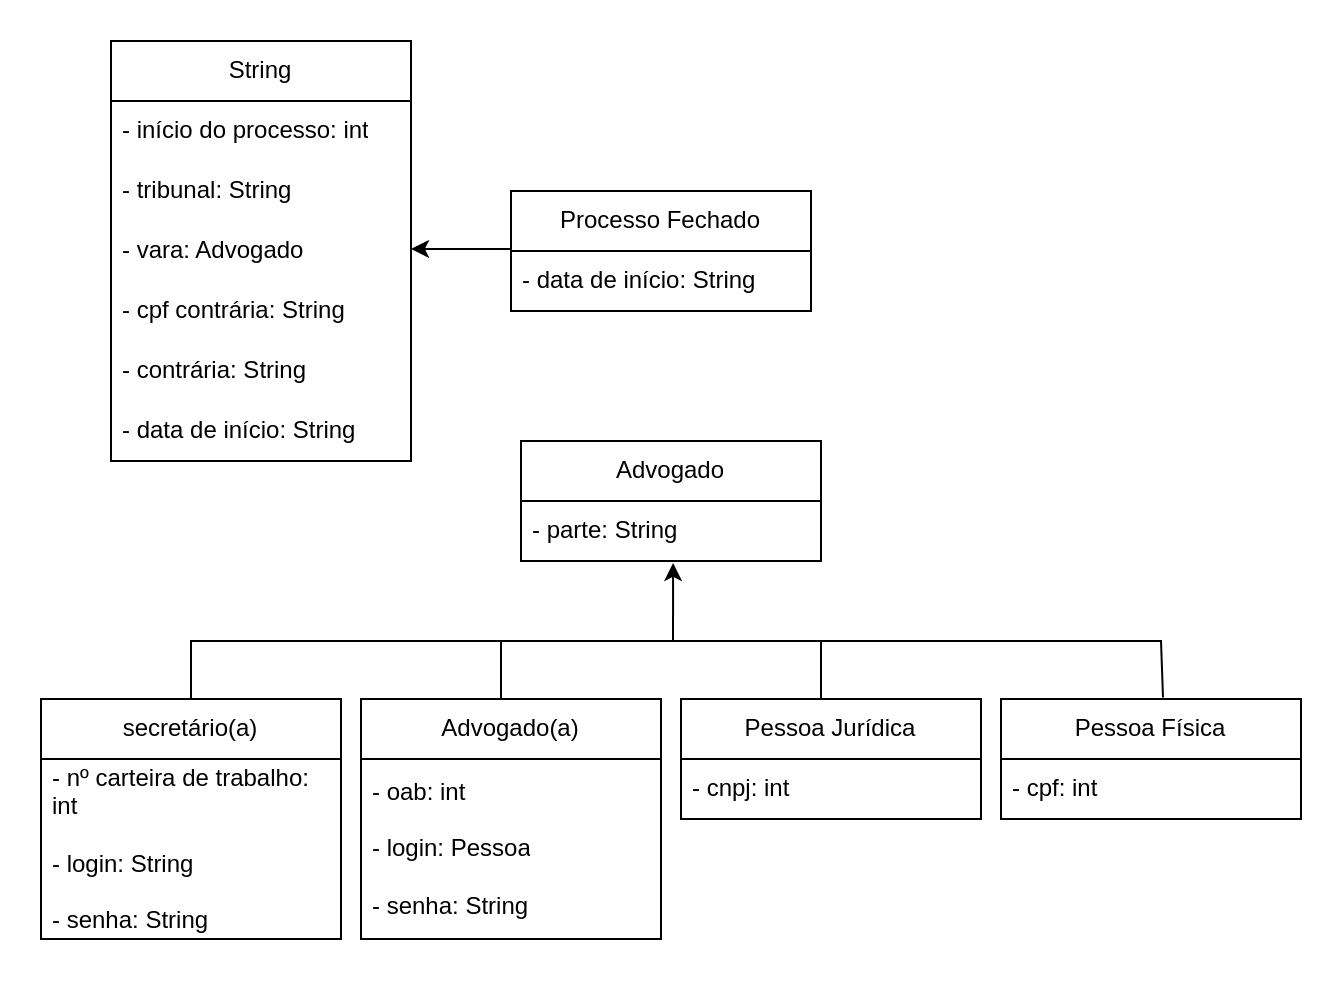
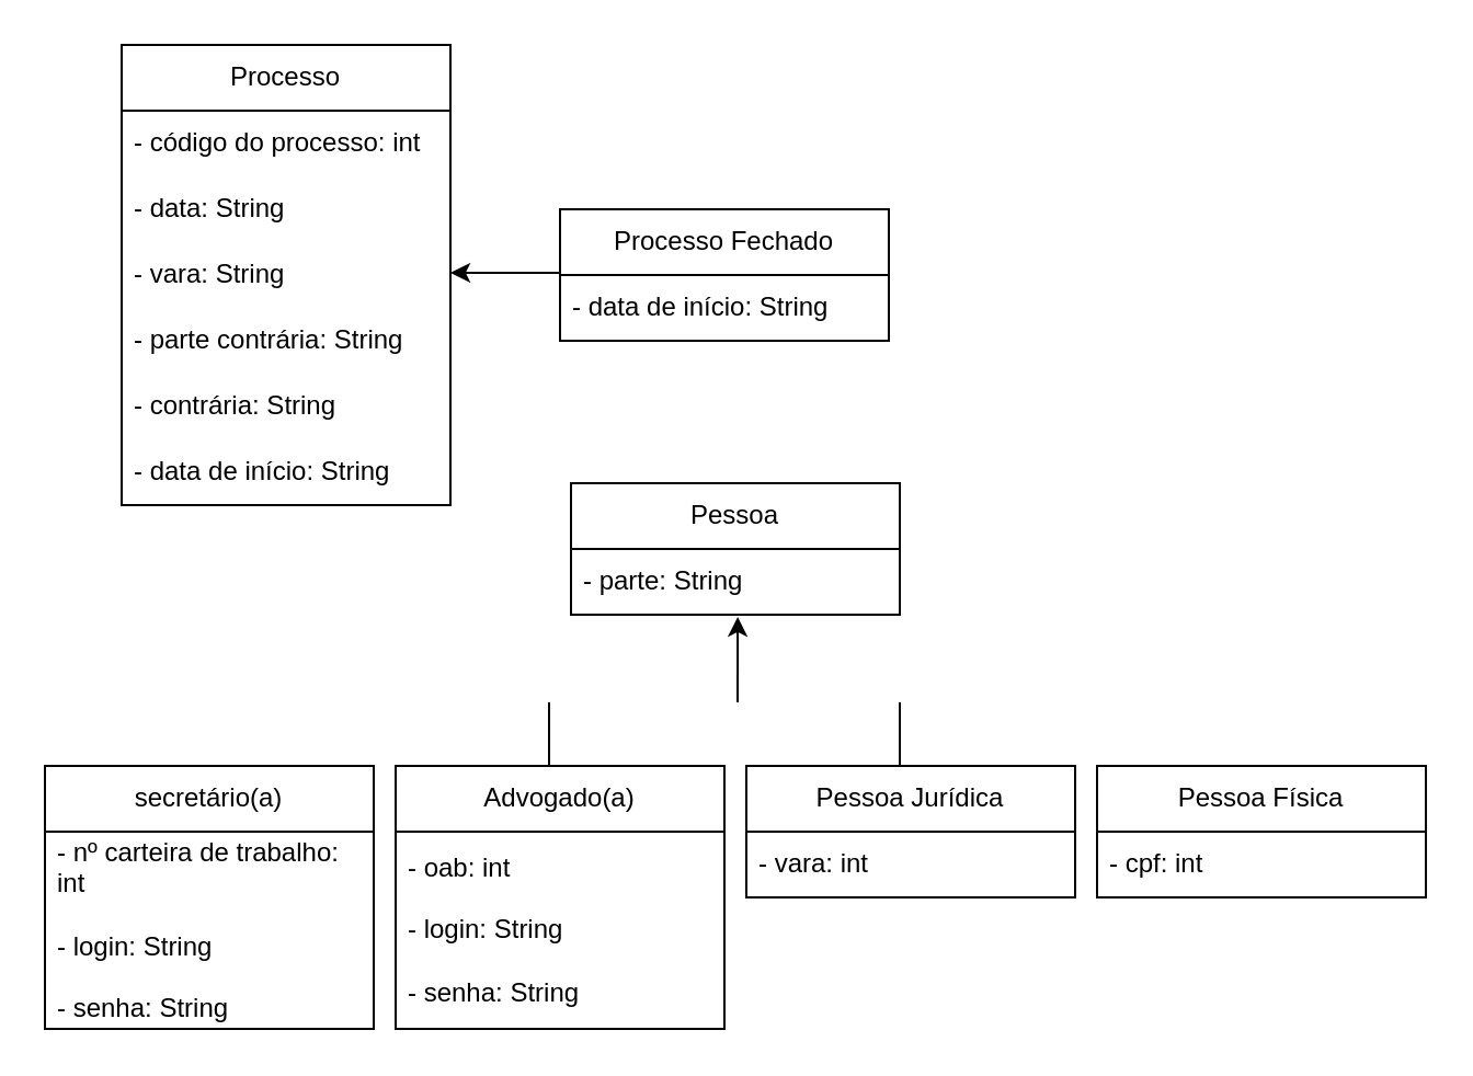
  <mxCell id="0" />
  <mxCell id="1" parent="0" />
- <mxCell id="2" value="Advogado" style="swimlane;fontStyle=0;childLayout=stackLayout;horizontal=1;startSize=30;horizontalStack=0;resizeParent=1;resizeParentMax=0;resizeLast=0;collapsible=1;marginBottom=0;whiteSpace=wrap;html=1;" vertex="1" parent="1"><mxGeometry x="260" y="220" width="150" height="60" as="geometry" /></mxCell>
+ <mxCell id="2" value="Pessoa" style="swimlane;fontStyle=0;childLayout=stackLayout;horizontal=1;startSize=30;horizontalStack=0;resizeParent=1;resizeParentMax=0;resizeLast=0;collapsible=1;marginBottom=0;whiteSpace=wrap;html=1;" vertex="1" parent="1"><mxGeometry x="260" y="220" width="150" height="60" as="geometry" /></mxCell>
  <mxCell id="3" value="- parte: String" style="text;strokeColor=none;fillColor=none;align=left;verticalAlign=middle;spacingLeft=4;spacingRight=4;overflow=hidden;points=[[0,0.5],[1,0.5]];portConstraint=eastwest;rotatable=0;whiteSpace=wrap;html=1;" vertex="1" parent="2"><mxGeometry y="30" width="150" height="30" as="geometry" /></mxCell>
  <mxCell id="4" value="Pessoa Física" style="swimlane;fontStyle=0;childLayout=stackLayout;horizontal=1;startSize=30;horizontalStack=0;resizeParent=1;resizeParentMax=0;resizeLast=0;collapsible=1;marginBottom=0;whiteSpace=wrap;html=1;" vertex="1" parent="1"><mxGeometry x="500" y="349" width="150" height="60" as="geometry" /></mxCell>
  <mxCell id="5" value="- cpf: int" style="text;strokeColor=none;fillColor=none;align=left;verticalAlign=middle;spacingLeft=4;spacingRight=4;overflow=hidden;points=[[0,0.5],[1,0.5]];portConstraint=eastwest;rotatable=0;whiteSpace=wrap;html=1;" vertex="1" parent="4"><mxGeometry y="30" width="150" height="30" as="geometry" /></mxCell>
  <mxCell id="6" value="Pessoa Jurídica" style="swimlane;fontStyle=0;childLayout=stackLayout;horizontal=1;startSize=30;horizontalStack=0;resizeParent=1;resizeParentMax=0;resizeLast=0;collapsible=1;marginBottom=0;whiteSpace=wrap;html=1;" vertex="1" parent="1"><mxGeometry x="340" y="349" width="150" height="60" as="geometry" /></mxCell>
- <mxCell id="7" value="- cnpj: int" style="text;strokeColor=none;fillColor=none;align=left;verticalAlign=middle;spacingLeft=4;spacingRight=4;overflow=hidden;points=[[0,0.5],[1,0.5]];portConstraint=eastwest;rotatable=0;whiteSpace=wrap;html=1;" vertex="1" parent="6"><mxGeometry y="30" width="150" height="30" as="geometry" /></mxCell>
+ <mxCell id="7" value="- vara: int" style="text;strokeColor=none;fillColor=none;align=left;verticalAlign=middle;spacingLeft=4;spacingRight=4;overflow=hidden;points=[[0,0.5],[1,0.5]];portConstraint=eastwest;rotatable=0;whiteSpace=wrap;html=1;" vertex="1" parent="6"><mxGeometry y="30" width="150" height="30" as="geometry" /></mxCell>
  <mxCell id="8" value="Advogado(a)" style="swimlane;fontStyle=0;childLayout=stackLayout;horizontal=1;startSize=30;horizontalStack=0;resizeParent=1;resizeParentMax=0;resizeLast=0;collapsible=1;marginBottom=0;whiteSpace=wrap;html=1;" vertex="1" parent="1"><mxGeometry x="180" y="349" width="150" height="120" as="geometry" /></mxCell>
- <mxCell id="9" value="- oab: int&lt;br&gt;&lt;br&gt;- login: Pessoa&lt;br&gt;&lt;br&gt;- senha: String" style="text;strokeColor=none;fillColor=none;align=left;verticalAlign=middle;spacingLeft=4;spacingRight=4;overflow=hidden;points=[[0,0.5],[1,0.5]];portConstraint=eastwest;rotatable=0;whiteSpace=wrap;html=1;" vertex="1" parent="8"><mxGeometry y="30" width="150" height="90" as="geometry" /></mxCell>
+ <mxCell id="9" value="- oab: int&lt;br&gt;&lt;br&gt;- login: String&lt;br&gt;&lt;br&gt;- senha: String" style="text;strokeColor=none;fillColor=none;align=left;verticalAlign=middle;spacingLeft=4;spacingRight=4;overflow=hidden;points=[[0,0.5],[1,0.5]];portConstraint=eastwest;rotatable=0;whiteSpace=wrap;html=1;" vertex="1" parent="8"><mxGeometry y="30" width="150" height="90" as="geometry" /></mxCell>
  <mxCell id="10" value="secretário(a)" style="swimlane;fontStyle=0;childLayout=stackLayout;horizontal=1;startSize=30;horizontalStack=0;resizeParent=1;resizeParentMax=0;resizeLast=0;collapsible=1;marginBottom=0;whiteSpace=wrap;html=1;" vertex="1" parent="1"><mxGeometry x="20" y="349" width="150" height="120" as="geometry" /></mxCell>
  <mxCell id="11" value="- nº carteira de trabalho: int&lt;br&gt;&lt;br&gt;- login: String&lt;br&gt;&lt;br&gt;- senha: String" style="text;strokeColor=none;fillColor=none;align=left;verticalAlign=middle;spacingLeft=4;spacingRight=4;overflow=hidden;points=[[0,0.5],[1,0.5]];portConstraint=eastwest;rotatable=0;whiteSpace=wrap;html=1;" vertex="1" parent="10"><mxGeometry y="30" width="150" height="90" as="geometry" /></mxCell>
- <mxCell id="12" value="" style="endArrow=none;html=1;rounded=0;exitX=0.5;exitY=0;exitDx=0;exitDy=0;entryX=0.54;entryY=-0.013;entryDx=0;entryDy=0;entryPerimeter=0;" edge="1" parent="1" source="10" target="4"><mxGeometry width="50" height="50" relative="1" as="geometry"><mxPoint x="90" y="340" as="sourcePoint" /><mxPoint x="570" y="340" as="targetPoint" /><Array as="points"><mxPoint x="95" y="320" /><mxPoint x="250" y="320" /><mxPoint x="470" y="320" /><mxPoint x="580" y="320" /></Array></mxGeometry></mxCell>
  <mxCell id="13" value="" style="endArrow=none;html=1;rounded=0;exitX=0.5;exitY=0;exitDx=0;exitDy=0;" edge="1" parent="1"><mxGeometry width="50" height="50" relative="1" as="geometry"><mxPoint x="410" y="349" as="sourcePoint" /><mxPoint x="410" y="320" as="targetPoint" /><Array as="points" /></mxGeometry></mxCell>
  <mxCell id="14" value="" style="endArrow=none;html=1;rounded=0;" edge="1" parent="1"><mxGeometry width="50" height="50" relative="1" as="geometry"><mxPoint x="250" y="349" as="sourcePoint" /><mxPoint x="250" y="320" as="targetPoint" /></mxGeometry></mxCell>
  <mxCell id="15" value="" style="endArrow=classic;html=1;rounded=0;entryX=0.507;entryY=1.033;entryDx=0;entryDy=0;entryPerimeter=0;" edge="1" parent="1" target="3"><mxGeometry width="50" height="50" relative="1" as="geometry"><mxPoint x="336" y="320" as="sourcePoint" /><mxPoint x="380" y="270" as="targetPoint" /></mxGeometry></mxCell>
- <mxCell id="16" value="String" style="swimlane;fontStyle=0;childLayout=stackLayout;horizontal=1;startSize=30;horizontalStack=0;resizeParent=1;resizeParentMax=0;resizeLast=0;collapsible=1;marginBottom=0;whiteSpace=wrap;html=1;" vertex="1" parent="1"><mxGeometry x="55" y="20" width="150" height="210" as="geometry" /></mxCell>
- <mxCell id="17" value="- início do processo: int" style="text;strokeColor=none;fillColor=none;align=left;verticalAlign=middle;spacingLeft=4;spacingRight=4;overflow=hidden;points=[[0,0.5],[1,0.5]];portConstraint=eastwest;rotatable=0;whiteSpace=wrap;html=1;" vertex="1" parent="16"><mxGeometry y="30" width="150" height="30" as="geometry" /></mxCell>
- <mxCell id="18" value="- tribunal: String" style="text;strokeColor=none;fillColor=none;align=left;verticalAlign=middle;spacingLeft=4;spacingRight=4;overflow=hidden;points=[[0,0.5],[1,0.5]];portConstraint=eastwest;rotatable=0;whiteSpace=wrap;html=1;" vertex="1" parent="16"><mxGeometry y="60" width="150" height="30" as="geometry" /></mxCell>
- <mxCell id="19" value="- vara: Advogado" style="text;strokeColor=none;fillColor=none;align=left;verticalAlign=middle;spacingLeft=4;spacingRight=4;overflow=hidden;points=[[0,0.5],[1,0.5]];portConstraint=eastwest;rotatable=0;whiteSpace=wrap;html=1;" vertex="1" parent="16"><mxGeometry y="90" width="150" height="30" as="geometry" /></mxCell>
- <mxCell id="20" value="- cpf contrária: String" style="text;strokeColor=none;fillColor=none;align=left;verticalAlign=middle;spacingLeft=4;spacingRight=4;overflow=hidden;points=[[0,0.5],[1,0.5]];portConstraint=eastwest;rotatable=0;whiteSpace=wrap;html=1;" vertex="1" parent="16"><mxGeometry y="120" width="150" height="30" as="geometry" /></mxCell>
+ <mxCell id="16" value="Processo" style="swimlane;fontStyle=0;childLayout=stackLayout;horizontal=1;startSize=30;horizontalStack=0;resizeParent=1;resizeParentMax=0;resizeLast=0;collapsible=1;marginBottom=0;whiteSpace=wrap;html=1;" vertex="1" parent="1"><mxGeometry x="55" y="20" width="150" height="210" as="geometry" /></mxCell>
+ <mxCell id="17" value="- código do processo: int" style="text;strokeColor=none;fillColor=none;align=left;verticalAlign=middle;spacingLeft=4;spacingRight=4;overflow=hidden;points=[[0,0.5],[1,0.5]];portConstraint=eastwest;rotatable=0;whiteSpace=wrap;html=1;" vertex="1" parent="16"><mxGeometry y="30" width="150" height="30" as="geometry" /></mxCell>
+ <mxCell id="18" value="- data: String" style="text;strokeColor=none;fillColor=none;align=left;verticalAlign=middle;spacingLeft=4;spacingRight=4;overflow=hidden;points=[[0,0.5],[1,0.5]];portConstraint=eastwest;rotatable=0;whiteSpace=wrap;html=1;" vertex="1" parent="16"><mxGeometry y="60" width="150" height="30" as="geometry" /></mxCell>
+ <mxCell id="19" value="- vara: String" style="text;strokeColor=none;fillColor=none;align=left;verticalAlign=middle;spacingLeft=4;spacingRight=4;overflow=hidden;points=[[0,0.5],[1,0.5]];portConstraint=eastwest;rotatable=0;whiteSpace=wrap;html=1;" vertex="1" parent="16"><mxGeometry y="90" width="150" height="30" as="geometry" /></mxCell>
+ <mxCell id="20" value="- parte contrária: String" style="text;strokeColor=none;fillColor=none;align=left;verticalAlign=middle;spacingLeft=4;spacingRight=4;overflow=hidden;points=[[0,0.5],[1,0.5]];portConstraint=eastwest;rotatable=0;whiteSpace=wrap;html=1;" vertex="1" parent="16"><mxGeometry y="120" width="150" height="30" as="geometry" /></mxCell>
  <mxCell id="21" value="- contrária: String" style="text;strokeColor=none;fillColor=none;align=left;verticalAlign=middle;spacingLeft=4;spacingRight=4;overflow=hidden;points=[[0,0.5],[1,0.5]];portConstraint=eastwest;rotatable=0;whiteSpace=wrap;html=1;" vertex="1" parent="16"><mxGeometry y="150" width="150" height="30" as="geometry" /></mxCell>
  <mxCell id="22" value="- data de início: String" style="text;strokeColor=none;fillColor=none;align=left;verticalAlign=middle;spacingLeft=4;spacingRight=4;overflow=hidden;points=[[0,0.5],[1,0.5]];portConstraint=eastwest;rotatable=0;whiteSpace=wrap;html=1;" vertex="1" parent="16"><mxGeometry y="180" width="150" height="30" as="geometry" /></mxCell>
  <mxCell id="23" style="edgeStyle=orthogonalEdgeStyle;rounded=0;orthogonalLoop=1;jettySize=auto;html=1;exitX=1;exitY=0.5;exitDx=0;exitDy=0;" edge="1" parent="16" source="19" target="19"><mxGeometry relative="1" as="geometry" /></mxCell>
  <mxCell id="24" value="" style="edgeStyle=orthogonalEdgeStyle;rounded=0;orthogonalLoop=1;jettySize=auto;html=1;entryX=0.962;entryY=-0.036;entryDx=0;entryDy=0;entryPerimeter=0;" edge="1" parent="1"><mxGeometry relative="1" as="geometry"><mxPoint x="260.7" y="110.045" as="sourcePoint" /><mxPoint x="205" y="123.96" as="targetPoint" /><Array as="points"><mxPoint x="261" y="124" /></Array></mxGeometry></mxCell>
  <mxCell id="25" value="Processo Fechado" style="swimlane;fontStyle=0;childLayout=stackLayout;horizontal=1;startSize=30;horizontalStack=0;resizeParent=1;resizeParentMax=0;resizeLast=0;collapsible=1;marginBottom=0;whiteSpace=wrap;html=1;" vertex="1" parent="1"><mxGeometry x="255" y="95" width="150" height="60" as="geometry" /></mxCell>
  <mxCell id="26" value="- data de início: String" style="text;strokeColor=none;fillColor=none;align=left;verticalAlign=middle;spacingLeft=4;spacingRight=4;overflow=hidden;points=[[0,0.5],[1,0.5]];portConstraint=eastwest;rotatable=0;whiteSpace=wrap;html=1;" vertex="1" parent="25"><mxGeometry y="30" width="150" height="30" as="geometry" /></mxCell>
  <mxCell id="27" style="edgeStyle=orthogonalEdgeStyle;rounded=0;orthogonalLoop=1;jettySize=auto;html=1;exitX=1;exitY=0.5;exitDx=0;exitDy=0;" edge="1" parent="25"><mxGeometry relative="1" as="geometry"><mxPoint x="150" y="105" as="sourcePoint" /><mxPoint x="150" y="105" as="targetPoint" /></mxGeometry></mxCell>
